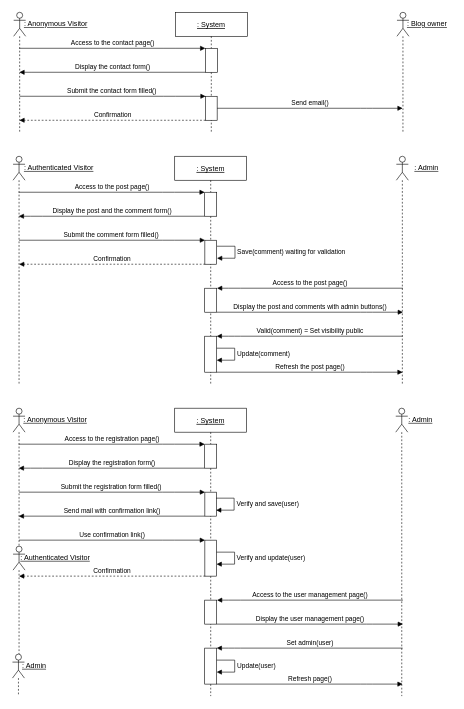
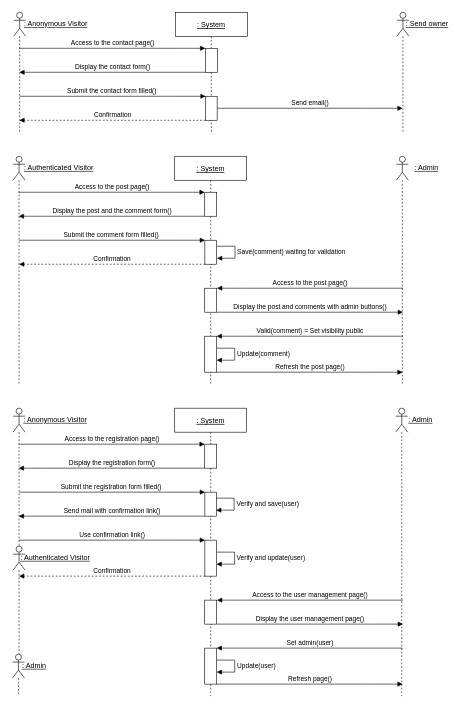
  <mxCell id="0" />
  <mxCell id="1" parent="0" />
  <mxCell id="2" value=": System" style="shape=umlLifeline;perimeter=lifelinePerimeter;container=1;collapsible=0;recursiveResize=0;rounded=0;shadow=0;strokeWidth=1;fontStyle=4" vertex="1" parent="1"><mxGeometry x="291.5" y="20" width="120" height="200" as="geometry" /></mxCell>
  <mxCell id="3" value="" style="html=1;points=[];perimeter=orthogonalPerimeter;" vertex="1" parent="2"><mxGeometry x="50" y="60" width="20" height="40" as="geometry" /></mxCell>
  <mxCell id="4" value="" style="html=1;points=[];perimeter=orthogonalPerimeter;" vertex="1" parent="2"><mxGeometry x="50.25" y="140" width="19.5" height="40" as="geometry" /></mxCell>
  <mxCell id="5" value="&lt;u&gt;: Anonymous Visitor&lt;/u&gt;" style="text;html=1;align=center;verticalAlign=middle;resizable=0;points=[];autosize=1;strokeColor=none;" vertex="1" parent="1"><mxGeometry x="32" y="30" width="120" height="20" as="geometry" /></mxCell>
  <mxCell id="6" value="" style="shape=umlLifeline;participant=umlActor;perimeter=lifelinePerimeter;whiteSpace=wrap;html=1;container=1;collapsible=0;recursiveResize=0;verticalAlign=top;spacingTop=36;outlineConnect=0;" vertex="1" parent="1"><mxGeometry x="22" y="20" width="20" height="200" as="geometry" /></mxCell>
- <mxCell id="7" value="&lt;u&gt;: Blog owner&lt;/u&gt;" style="text;html=1;align=center;verticalAlign=middle;resizable=0;points=[];autosize=1;strokeColor=none;" vertex="1" parent="1"><mxGeometry x="671" y="30" width="80" height="20" as="geometry" /></mxCell>
+ <mxCell id="7" value="&lt;u&gt;: Send owner&lt;/u&gt;" style="text;html=1;align=center;verticalAlign=middle;resizable=0;points=[];autosize=1;strokeColor=none;" vertex="1" parent="1"><mxGeometry x="671" y="30" width="80" height="20" as="geometry" /></mxCell>
  <mxCell id="8" value="" style="shape=umlLifeline;participant=umlActor;perimeter=lifelinePerimeter;whiteSpace=wrap;html=1;container=1;collapsible=0;recursiveResize=0;verticalAlign=top;spacingTop=36;outlineConnect=0;" vertex="1" parent="1"><mxGeometry x="661" y="20" width="20" height="200" as="geometry" /></mxCell>
  <mxCell id="9" value="Access to the contact page()" style="html=1;verticalAlign=bottom;endArrow=block;" edge="1" parent="1" source="6" target="3"><mxGeometry width="80" relative="1" as="geometry"><mxPoint x="51.5" y="80" as="sourcePoint" /><mxPoint x="201.5" y="80" as="targetPoint" /><Array as="points"><mxPoint x="281" y="80" /></Array></mxGeometry></mxCell>
  <mxCell id="10" value="Display the contact form()" style="html=1;verticalAlign=bottom;endArrow=block;" edge="1" parent="1" source="3" target="6"><mxGeometry width="80" relative="1" as="geometry"><mxPoint x="331" y="120" as="sourcePoint" /><mxPoint x="121.5" y="120" as="targetPoint" /><Array as="points"><mxPoint x="61" y="120" /></Array></mxGeometry></mxCell>
  <mxCell id="11" value="Submit the contact form filled()&amp;nbsp;" style="html=1;verticalAlign=bottom;endArrow=block;" edge="1" parent="1"><mxGeometry width="80" relative="1" as="geometry"><mxPoint x="32" y="160" as="sourcePoint" /><mxPoint x="342" y="160" as="targetPoint" /><Array as="points"><mxPoint x="281.5" y="160" /></Array></mxGeometry></mxCell>
  <mxCell id="12" value="Send email()" style="html=1;verticalAlign=bottom;endArrow=block;" edge="1" parent="1" source="4" target="8"><mxGeometry width="80" relative="1" as="geometry"><mxPoint x="381" y="180" as="sourcePoint" /><mxPoint x="631" y="180" as="targetPoint" /><Array as="points"><mxPoint x="610.5" y="180" /></Array></mxGeometry></mxCell>
  <mxCell id="13" value="Confirmation" style="html=1;verticalAlign=bottom;endArrow=block;dashed=1;" edge="1" parent="1" source="4" target="6"><mxGeometry width="80" relative="1" as="geometry"><mxPoint x="311" y="201" as="sourcePoint" /><mxPoint x="101" y="201" as="targetPoint" /><Array as="points"><mxPoint x="221" y="200" /></Array></mxGeometry></mxCell>
  <mxCell id="14" value=": System" style="shape=umlLifeline;perimeter=lifelinePerimeter;container=1;collapsible=0;recursiveResize=0;rounded=0;shadow=0;strokeWidth=1;fontStyle=4" vertex="1" parent="1"><mxGeometry x="290.5" y="260" width="120" height="380" as="geometry" /></mxCell>
  <mxCell id="15" value="" style="html=1;points=[];perimeter=orthogonalPerimeter;" vertex="1" parent="14"><mxGeometry x="50" y="60" width="20" height="40" as="geometry" /></mxCell>
  <mxCell id="16" value="" style="html=1;points=[];perimeter=orthogonalPerimeter;" vertex="1" parent="14"><mxGeometry x="50.25" y="140" width="19.5" height="40" as="geometry" /></mxCell>
  <mxCell id="17" value="&lt;u&gt;: Authenticated Visitor&lt;/u&gt;" style="text;html=1;align=center;verticalAlign=middle;resizable=0;points=[];autosize=1;strokeColor=none;" vertex="1" parent="1"><mxGeometry x="32" y="270" width="130" height="20" as="geometry" /></mxCell>
  <mxCell id="18" value="" style="shape=umlLifeline;participant=umlActor;perimeter=lifelinePerimeter;whiteSpace=wrap;html=1;container=1;collapsible=0;recursiveResize=0;verticalAlign=top;spacingTop=36;outlineConnect=0;" vertex="1" parent="1"><mxGeometry x="21" y="260" width="20" height="380" as="geometry" /></mxCell>
  <mxCell id="19" value="&lt;u&gt;: Admin&lt;/u&gt;" style="text;html=1;align=center;verticalAlign=middle;resizable=0;points=[];autosize=1;strokeColor=none;" vertex="1" parent="1"><mxGeometry x="680" y="270" width="60" height="20" as="geometry" /></mxCell>
  <mxCell id="20" value="" style="shape=umlLifeline;participant=umlActor;perimeter=lifelinePerimeter;whiteSpace=wrap;html=1;container=1;collapsible=0;recursiveResize=0;verticalAlign=top;spacingTop=36;outlineConnect=0;" vertex="1" parent="1"><mxGeometry x="660" y="260" width="20" height="380" as="geometry" /></mxCell>
  <mxCell id="21" value="Access to the post page()" style="html=1;verticalAlign=bottom;endArrow=block;" edge="1" parent="1" source="18" target="15"><mxGeometry width="80" relative="1" as="geometry"><mxPoint x="50.5" y="320" as="sourcePoint" /><mxPoint x="200.5" y="320" as="targetPoint" /><Array as="points"><mxPoint x="280" y="320" /></Array></mxGeometry></mxCell>
  <mxCell id="22" value="Display the post and the comment form()" style="html=1;verticalAlign=bottom;endArrow=block;" edge="1" parent="1" source="15" target="18"><mxGeometry width="80" relative="1" as="geometry"><mxPoint x="330" y="360" as="sourcePoint" /><mxPoint x="120.5" y="360" as="targetPoint" /><Array as="points"><mxPoint x="60" y="360" /></Array></mxGeometry></mxCell>
  <mxCell id="23" value="Submit the comment form filled()&amp;nbsp;" style="html=1;verticalAlign=bottom;endArrow=block;" edge="1" parent="1"><mxGeometry width="80" relative="1" as="geometry"><mxPoint x="31" y="400" as="sourcePoint" /><mxPoint x="341" y="400" as="targetPoint" /><Array as="points"><mxPoint x="280.5" y="400" /></Array></mxGeometry></mxCell>
  <mxCell id="24" value="Save(comment) waiting for validation" style="edgeStyle=orthogonalEdgeStyle;html=1;align=left;spacingLeft=2;endArrow=block;rounded=0;" edge="1" parent="1"><mxGeometry relative="1" as="geometry"><mxPoint x="361" y="410" as="sourcePoint" /><Array as="points"><mxPoint x="391" y="410" /></Array><mxPoint x="361" y="430" as="targetPoint" /></mxGeometry></mxCell>
  <mxCell id="25" value="Confirmation" style="html=1;verticalAlign=bottom;endArrow=block;dashed=1;" edge="1" parent="1"><mxGeometry width="80" relative="1" as="geometry"><mxPoint x="341.25" y="440" as="sourcePoint" /><mxPoint x="31" y="440" as="targetPoint" /><Array as="points"><mxPoint x="220.5" y="440" /></Array></mxGeometry></mxCell>
  <mxCell id="26" value="Access to the post page()" style="html=1;verticalAlign=bottom;endArrow=block;" edge="1" parent="1"><mxGeometry width="80" relative="1" as="geometry"><mxPoint x="671" y="480" as="sourcePoint" /><mxPoint x="361" y="480" as="targetPoint" /><Array as="points"><mxPoint x="390.5" y="480" /></Array></mxGeometry></mxCell>
  <mxCell id="27" value="" style="html=1;points=[];perimeter=orthogonalPerimeter;" vertex="1" parent="1"><mxGeometry x="340.5" y="480" width="20" height="40" as="geometry" /></mxCell>
  <mxCell id="28" value="Display the post and comments with admin buttons()" style="html=1;verticalAlign=bottom;endArrow=block;" edge="1" parent="1"><mxGeometry width="80" relative="1" as="geometry"><mxPoint x="361" y="520" as="sourcePoint" /><mxPoint x="671" y="520" as="targetPoint" /><Array as="points"><mxPoint x="610.5" y="520" /></Array></mxGeometry></mxCell>
  <mxCell id="29" value="Valid(comment) = Set visibility public" style="html=1;verticalAlign=bottom;endArrow=block;" edge="1" parent="1"><mxGeometry width="80" relative="1" as="geometry"><mxPoint x="670.5" y="560" as="sourcePoint" /><mxPoint x="360.5" y="560" as="targetPoint" /><Array as="points"><mxPoint x="390" y="560" /></Array></mxGeometry></mxCell>
  <mxCell id="30" value="" style="html=1;points=[];perimeter=orthogonalPerimeter;" vertex="1" parent="1"><mxGeometry x="340.5" y="560" width="20" height="60" as="geometry" /></mxCell>
  <mxCell id="31" value="Refresh the post page()" style="html=1;verticalAlign=bottom;endArrow=block;" edge="1" parent="1"><mxGeometry width="80" relative="1" as="geometry"><mxPoint x="360.5" y="620" as="sourcePoint" /><mxPoint x="670.5" y="620" as="targetPoint" /><Array as="points"><mxPoint x="610" y="620" /></Array></mxGeometry></mxCell>
  <mxCell id="32" value="Update(comment)" style="edgeStyle=orthogonalEdgeStyle;html=1;align=left;spacingLeft=2;endArrow=block;rounded=0;" edge="1" parent="1"><mxGeometry relative="1" as="geometry"><mxPoint x="360.5" y="580" as="sourcePoint" /><Array as="points"><mxPoint x="390.5" y="580" /></Array><mxPoint x="360.5" y="600" as="targetPoint" /></mxGeometry></mxCell>
  <mxCell id="33" value=": System" style="shape=umlLifeline;perimeter=lifelinePerimeter;container=1;collapsible=0;recursiveResize=0;rounded=0;shadow=0;strokeWidth=1;fontStyle=4" vertex="1" parent="1"><mxGeometry x="290.5" y="680" width="120" height="480" as="geometry" /></mxCell>
  <mxCell id="34" value="" style="html=1;points=[];perimeter=orthogonalPerimeter;" vertex="1" parent="33"><mxGeometry x="50" y="60" width="20" height="40" as="geometry" /></mxCell>
  <mxCell id="35" value="" style="html=1;points=[];perimeter=orthogonalPerimeter;" vertex="1" parent="33"><mxGeometry x="50.25" y="140" width="19.5" height="40" as="geometry" /></mxCell>
  <mxCell id="36" value="Access to the user management page()" style="html=1;verticalAlign=bottom;endArrow=block;" edge="1" parent="33"><mxGeometry width="80" relative="1" as="geometry"><mxPoint x="380.5" y="320" as="sourcePoint" /><mxPoint x="70.5" y="320" as="targetPoint" /><Array as="points"><mxPoint x="100" y="320" /></Array></mxGeometry></mxCell>
  <mxCell id="37" value="" style="html=1;points=[];perimeter=orthogonalPerimeter;" vertex="1" parent="33"><mxGeometry x="50" y="320" width="20" height="40" as="geometry" /></mxCell>
  <mxCell id="38" value="Display the user management page()" style="html=1;verticalAlign=bottom;endArrow=block;" edge="1" parent="33"><mxGeometry width="80" relative="1" as="geometry"><mxPoint x="70.5" y="360" as="sourcePoint" /><mxPoint x="380.5" y="360" as="targetPoint" /><Array as="points"><mxPoint x="320" y="360" /></Array></mxGeometry></mxCell>
  <mxCell id="39" value="Set admin(user)" style="html=1;verticalAlign=bottom;endArrow=block;" edge="1" parent="33"><mxGeometry width="80" relative="1" as="geometry"><mxPoint x="380" y="400" as="sourcePoint" /><mxPoint x="70" y="400" as="targetPoint" /><Array as="points"><mxPoint x="99.5" y="400" /></Array></mxGeometry></mxCell>
  <mxCell id="40" value="" style="html=1;points=[];perimeter=orthogonalPerimeter;" vertex="1" parent="33"><mxGeometry x="50" y="400" width="20" height="60" as="geometry" /></mxCell>
  <mxCell id="41" value="Refresh page()" style="html=1;verticalAlign=bottom;endArrow=block;" edge="1" parent="33"><mxGeometry width="80" relative="1" as="geometry"><mxPoint x="70" y="460" as="sourcePoint" /><mxPoint x="380" y="460" as="targetPoint" /><Array as="points"><mxPoint x="319.5" y="460" /></Array></mxGeometry></mxCell>
  <mxCell id="42" value="Update(user)" style="edgeStyle=orthogonalEdgeStyle;html=1;align=left;spacingLeft=2;endArrow=block;rounded=0;" edge="1" parent="33"><mxGeometry relative="1" as="geometry"><mxPoint x="70" y="420" as="sourcePoint" /><Array as="points"><mxPoint x="100" y="420" /></Array><mxPoint x="70" y="440" as="targetPoint" /></mxGeometry></mxCell>
  <mxCell id="43" value="&lt;u&gt;: Anonymous Visitor&lt;/u&gt;" style="text;html=1;align=center;verticalAlign=middle;resizable=0;points=[];autosize=1;strokeColor=none;" vertex="1" parent="1"><mxGeometry x="31" y="690" width="120" height="20" as="geometry" /></mxCell>
  <mxCell id="44" value="" style="shape=umlLifeline;participant=umlActor;perimeter=lifelinePerimeter;whiteSpace=wrap;html=1;container=1;collapsible=0;recursiveResize=0;verticalAlign=top;spacingTop=36;outlineConnect=0;" vertex="1" parent="1"><mxGeometry x="21" y="680" width="20" height="230" as="geometry" /></mxCell>
  <mxCell id="45" value="Access to the registration page()" style="html=1;verticalAlign=bottom;endArrow=block;" edge="1" parent="1" source="44" target="34"><mxGeometry width="80" relative="1" as="geometry"><mxPoint x="50.5" y="740" as="sourcePoint" /><mxPoint x="200.5" y="740" as="targetPoint" /><Array as="points"><mxPoint x="280" y="740" /></Array></mxGeometry></mxCell>
  <mxCell id="46" value="Display the registration form()" style="html=1;verticalAlign=bottom;endArrow=block;" edge="1" parent="1" source="34" target="44"><mxGeometry width="80" relative="1" as="geometry"><mxPoint x="330" y="780" as="sourcePoint" /><mxPoint x="120.5" y="780" as="targetPoint" /><Array as="points"><mxPoint x="60" y="780" /></Array></mxGeometry></mxCell>
  <mxCell id="47" value="Submit the registration form filled()&amp;nbsp;" style="html=1;verticalAlign=bottom;endArrow=block;" edge="1" parent="1"><mxGeometry width="80" relative="1" as="geometry"><mxPoint x="31" y="820" as="sourcePoint" /><mxPoint x="341" y="820" as="targetPoint" /><Array as="points"><mxPoint x="280.5" y="820" /></Array></mxGeometry></mxCell>
  <mxCell id="48" value="Send mail with confirmation link()" style="html=1;verticalAlign=bottom;endArrow=block;" edge="1" parent="1" source="35" target="44"><mxGeometry width="80" relative="1" as="geometry"><mxPoint x="310" y="861" as="sourcePoint" /><mxPoint x="100" y="861" as="targetPoint" /><Array as="points"><mxPoint x="220" y="860" /></Array></mxGeometry></mxCell>
  <mxCell id="49" value="Verify and save(user)" style="edgeStyle=orthogonalEdgeStyle;html=1;align=left;spacingLeft=2;endArrow=block;rounded=0;" edge="1" parent="1"><mxGeometry relative="1" as="geometry"><mxPoint x="359.5" y="830" as="sourcePoint" /><Array as="points"><mxPoint x="389.5" y="830" /></Array><mxPoint x="359.5" y="850" as="targetPoint" /></mxGeometry></mxCell>
  <mxCell id="50" value="" style="html=1;points=[];perimeter=orthogonalPerimeter;" vertex="1" parent="1"><mxGeometry x="340.75" y="900" width="19.5" height="60" as="geometry" /></mxCell>
  <mxCell id="51" value="Use confirmation link()" style="html=1;verticalAlign=bottom;endArrow=block;" edge="1" parent="1"><mxGeometry width="80" relative="1" as="geometry"><mxPoint x="31" y="900" as="sourcePoint" /><mxPoint x="341" y="900" as="targetPoint" /><Array as="points"><mxPoint x="280.5" y="900" /></Array></mxGeometry></mxCell>
  <mxCell id="52" value="Verify and update(user)" style="edgeStyle=orthogonalEdgeStyle;html=1;align=left;spacingLeft=2;endArrow=block;rounded=0;" edge="1" parent="1"><mxGeometry relative="1" as="geometry"><mxPoint x="360.25" y="920" as="sourcePoint" /><Array as="points"><mxPoint x="390.25" y="920" /></Array><mxPoint x="360.25" y="940" as="targetPoint" /></mxGeometry></mxCell>
  <mxCell id="53" value="&lt;u&gt;: Admin&lt;/u&gt;" style="text;html=1;align=center;verticalAlign=middle;resizable=0;points=[];autosize=1;strokeColor=none;" vertex="1" parent="1"><mxGeometry x="670" y="690" width="60" height="20" as="geometry" /></mxCell>
  <mxCell id="54" value="" style="shape=umlLifeline;participant=umlActor;perimeter=lifelinePerimeter;whiteSpace=wrap;html=1;container=1;collapsible=0;recursiveResize=0;verticalAlign=top;spacingTop=36;outlineConnect=0;" vertex="1" parent="1"><mxGeometry x="659" y="680" width="20" height="480" as="geometry" /></mxCell>
  <mxCell id="55" value="Confirmation" style="html=1;verticalAlign=bottom;endArrow=block;dashed=1;" edge="1" parent="1"><mxGeometry width="80" relative="1" as="geometry"><mxPoint x="341.25" y="960" as="sourcePoint" /><mxPoint x="31" y="960" as="targetPoint" /><Array as="points"><mxPoint x="220.5" y="960" /></Array></mxGeometry></mxCell>
  <mxCell id="56" value="" style="shape=umlLifeline;participant=umlActor;perimeter=lifelinePerimeter;whiteSpace=wrap;html=1;container=1;collapsible=0;recursiveResize=0;verticalAlign=top;spacingTop=36;outlineConnect=0;" vertex="1" parent="1"><mxGeometry x="21" y="910" width="20" height="180" as="geometry" /></mxCell>
  <mxCell id="57" value="&lt;u&gt;: Authenticated Visitor&lt;/u&gt;" style="text;html=1;align=center;verticalAlign=middle;resizable=0;points=[];autosize=1;strokeColor=none;" vertex="1" parent="1"><mxGeometry x="26" y="920" width="130" height="20" as="geometry" /></mxCell>
  <mxCell id="58" value="" style="shape=umlLifeline;participant=umlActor;perimeter=lifelinePerimeter;whiteSpace=wrap;html=1;container=1;collapsible=0;recursiveResize=0;verticalAlign=top;spacingTop=36;outlineConnect=0;" vertex="1" parent="1"><mxGeometry x="20" y="1090" width="20" height="70" as="geometry" /></mxCell>
  <mxCell id="59" value="&lt;u&gt;: Admin&lt;/u&gt;" style="text;html=1;align=center;verticalAlign=middle;resizable=0;points=[];autosize=1;strokeColor=none;" vertex="1" parent="1"><mxGeometry x="26" y="1100" width="60" height="20" as="geometry" /></mxCell>
